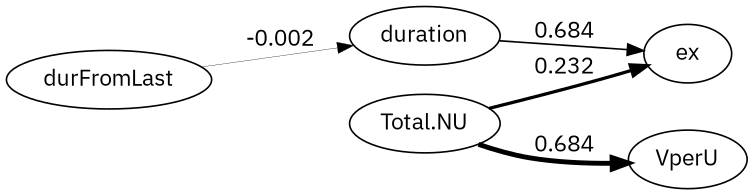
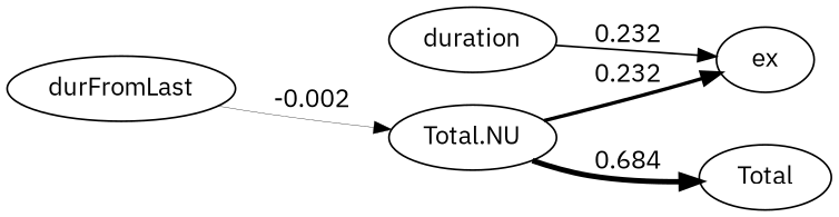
  digraph {
    fontname="IBM Plex Sans"
    rankdir=LR
    node [fontname="IBM Plex Sans"]
    edge [dir=forward fontname="IBM Plex Sans"]
    duration
    ex
    "Total.NU"
-   VperU
+   VperU [label=Total]
    durFromLast
-   duration -> ex [label=" 0.684 " style="setlinewidth(1)"]
+   duration -> ex [label=" 0.232 " style="setlinewidth(1)"]
    "Total.NU" -> ex [label=" 0.232 " style="setlinewidth(2)"]
    "Total.NU" -> VperU [label=" 0.684 " style="setlinewidth(3)"]
-   durFromLast -> duration [label=" -0.002 " style="setlinewidth(0.2)"]
+   durFromLast -> "Total.NU" [label=" -0.002 " style="setlinewidth(0.2)"]
  }
